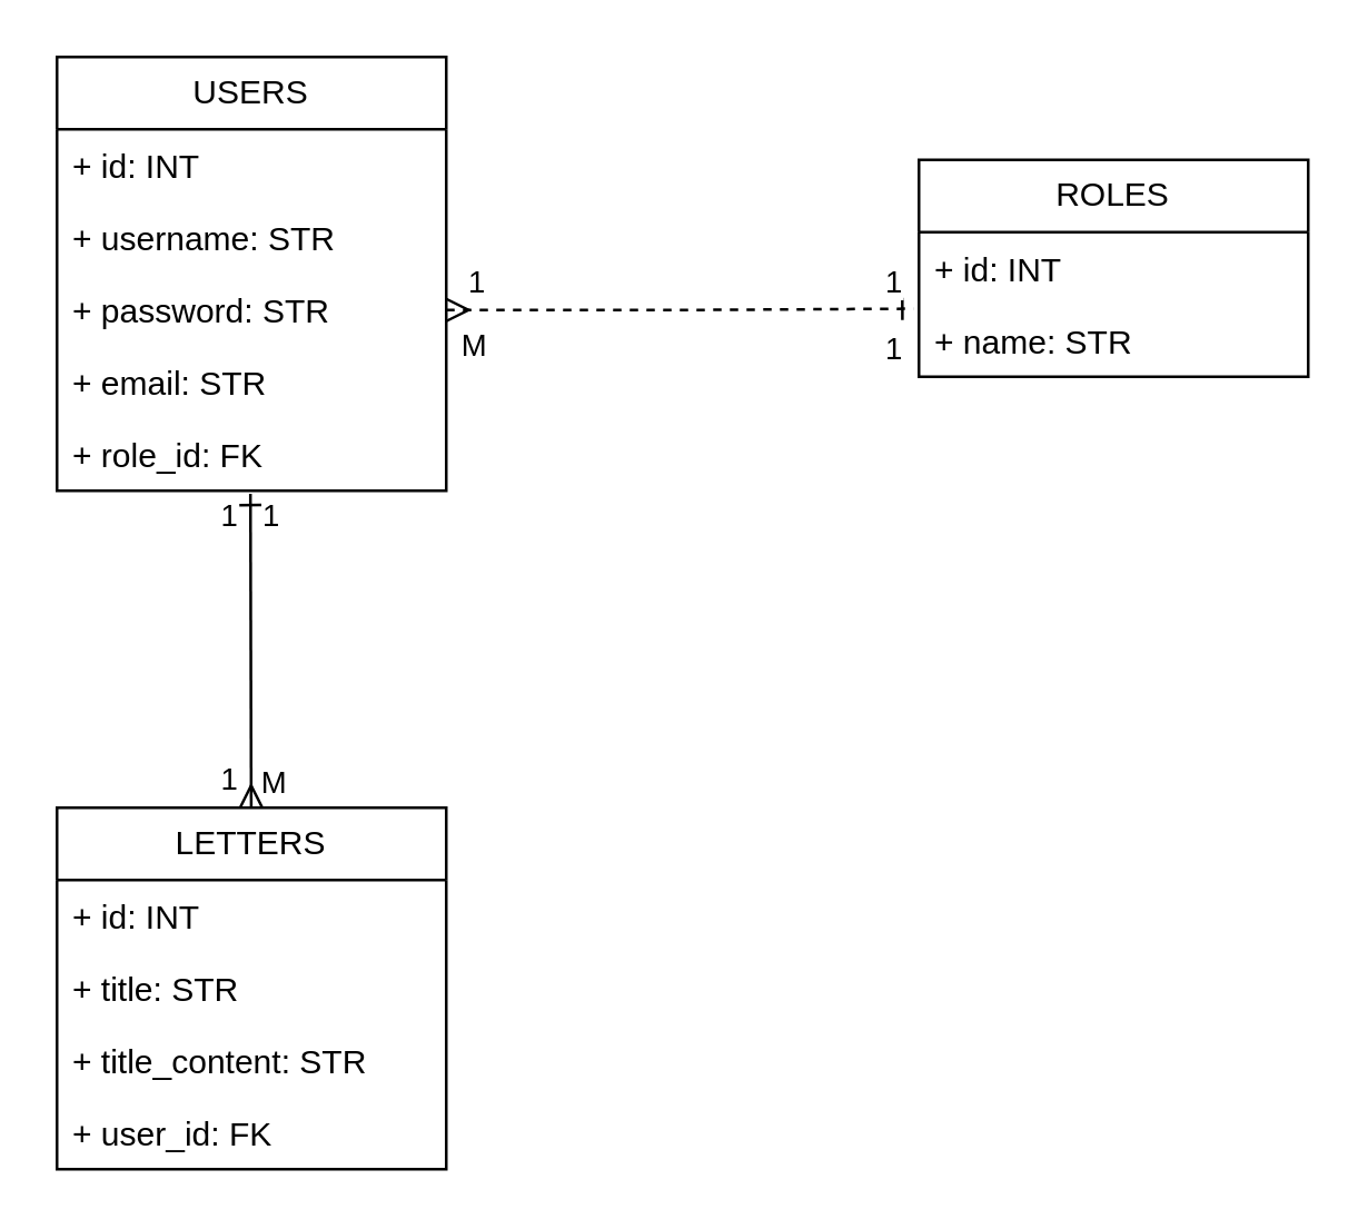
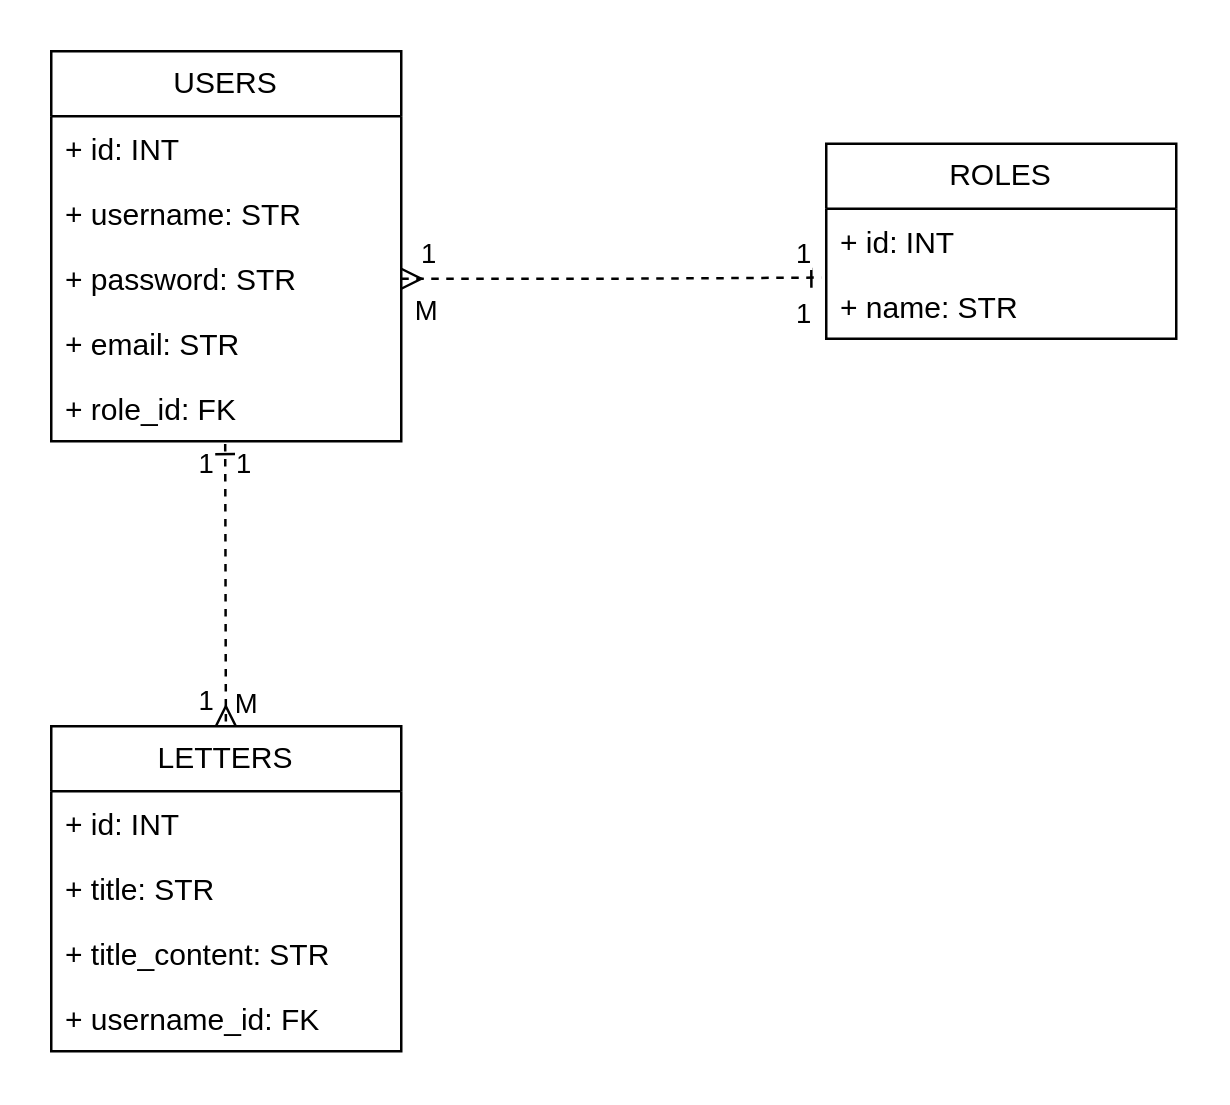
  <mxCell id="0" />
  <mxCell id="1" parent="0" />
  <mxCell id="2" value="USERS" style="swimlane;fontStyle=0;childLayout=stackLayout;horizontal=1;startSize=26;fillColor=none;horizontalStack=0;resizeParent=1;resizeParentMax=0;resizeLast=0;collapsible=1;marginBottom=0;whiteSpace=wrap;html=1;" vertex="1" parent="1"><mxGeometry x="20" y="20" width="140" height="156" as="geometry" /></mxCell>
  <mxCell id="3" value="+ id: INT" style="text;strokeColor=none;fillColor=none;align=left;verticalAlign=top;spacingLeft=4;spacingRight=4;overflow=hidden;rotatable=0;points=[[0,0.5],[1,0.5]];portConstraint=eastwest;whiteSpace=wrap;html=1;" vertex="1" parent="2"><mxGeometry y="26" width="140" height="26" as="geometry" /></mxCell>
  <mxCell id="4" value="+ username: STR" style="text;strokeColor=none;fillColor=none;align=left;verticalAlign=top;spacingLeft=4;spacingRight=4;overflow=hidden;rotatable=0;points=[[0,0.5],[1,0.5]];portConstraint=eastwest;whiteSpace=wrap;html=1;" vertex="1" parent="2"><mxGeometry y="52" width="140" height="26" as="geometry" /></mxCell>
  <mxCell id="5" value="+ password: STR" style="text;strokeColor=none;fillColor=none;align=left;verticalAlign=top;spacingLeft=4;spacingRight=4;overflow=hidden;rotatable=0;points=[[0,0.5],[1,0.5]];portConstraint=eastwest;whiteSpace=wrap;html=1;" vertex="1" parent="2"><mxGeometry y="78" width="140" height="26" as="geometry" /></mxCell>
  <mxCell id="6" value="+ email: STR" style="text;strokeColor=none;fillColor=none;align=left;verticalAlign=top;spacingLeft=4;spacingRight=4;overflow=hidden;rotatable=0;points=[[0,0.5],[1,0.5]];portConstraint=eastwest;whiteSpace=wrap;html=1;" vertex="1" parent="2"><mxGeometry y="104" width="140" height="26" as="geometry" /></mxCell>
  <mxCell id="7" value="+ role_id: FK&amp;nbsp;" style="text;strokeColor=none;fillColor=none;align=left;verticalAlign=top;spacingLeft=4;spacingRight=4;overflow=hidden;rotatable=0;points=[[0,0.5],[1,0.5]];portConstraint=eastwest;whiteSpace=wrap;html=1;" vertex="1" parent="2"><mxGeometry y="130" width="140" height="26" as="geometry" /></mxCell>
  <mxCell id="8" value="ROLES" style="swimlane;fontStyle=0;childLayout=stackLayout;horizontal=1;startSize=26;fillColor=none;horizontalStack=0;resizeParent=1;resizeParentMax=0;resizeLast=0;collapsible=1;marginBottom=0;whiteSpace=wrap;html=1;" vertex="1" parent="1"><mxGeometry x="330" y="57" width="140" height="78" as="geometry" /></mxCell>
  <mxCell id="9" value="+ id: INT" style="text;strokeColor=none;fillColor=none;align=left;verticalAlign=top;spacingLeft=4;spacingRight=4;overflow=hidden;rotatable=0;points=[[0,0.5],[1,0.5]];portConstraint=eastwest;whiteSpace=wrap;html=1;" vertex="1" parent="8"><mxGeometry y="26" width="140" height="26" as="geometry" /></mxCell>
  <mxCell id="10" value="+ name: STR" style="text;strokeColor=none;fillColor=none;align=left;verticalAlign=top;spacingLeft=4;spacingRight=4;overflow=hidden;rotatable=0;points=[[0,0.5],[1,0.5]];portConstraint=eastwest;whiteSpace=wrap;html=1;" vertex="1" parent="8"><mxGeometry y="52" width="140" height="26" as="geometry" /></mxCell>
  <mxCell id="11" value="LETTERS" style="swimlane;fontStyle=0;childLayout=stackLayout;horizontal=1;startSize=26;fillColor=none;horizontalStack=0;resizeParent=1;resizeParentMax=0;resizeLast=0;collapsible=1;marginBottom=0;whiteSpace=wrap;html=1;" vertex="1" parent="1"><mxGeometry x="20" y="290" width="140" height="130" as="geometry" /></mxCell>
  <mxCell id="12" value="+ id: INT" style="text;strokeColor=none;fillColor=none;align=left;verticalAlign=top;spacingLeft=4;spacingRight=4;overflow=hidden;rotatable=0;points=[[0,0.5],[1,0.5]];portConstraint=eastwest;whiteSpace=wrap;html=1;" vertex="1" parent="11"><mxGeometry y="26" width="140" height="26" as="geometry" /></mxCell>
  <mxCell id="13" value="+ title: STR" style="text;strokeColor=none;fillColor=none;align=left;verticalAlign=top;spacingLeft=4;spacingRight=4;overflow=hidden;rotatable=0;points=[[0,0.5],[1,0.5]];portConstraint=eastwest;whiteSpace=wrap;html=1;" vertex="1" parent="11"><mxGeometry y="52" width="140" height="26" as="geometry" /></mxCell>
  <mxCell id="14" value="+ title_content: STR" style="text;strokeColor=none;fillColor=none;align=left;verticalAlign=top;spacingLeft=4;spacingRight=4;overflow=hidden;rotatable=0;points=[[0,0.5],[1,0.5]];portConstraint=eastwest;whiteSpace=wrap;html=1;" vertex="1" parent="11"><mxGeometry y="78" width="140" height="26" as="geometry" /></mxCell>
- <mxCell id="15" value="+ user_id: FK&amp;nbsp;" style="text;strokeColor=none;fillColor=none;align=left;verticalAlign=top;spacingLeft=4;spacingRight=4;overflow=hidden;rotatable=0;points=[[0,0.5],[1,0.5]];portConstraint=eastwest;whiteSpace=wrap;html=1;" vertex="1" parent="11"><mxGeometry y="104" width="140" height="26" as="geometry" /></mxCell>
+ <mxCell id="15" value="+ username_id: FK&amp;nbsp;" style="text;strokeColor=none;fillColor=none;align=left;verticalAlign=top;spacingLeft=4;spacingRight=4;overflow=hidden;rotatable=0;points=[[0,0.5],[1,0.5]];portConstraint=eastwest;whiteSpace=wrap;html=1;" vertex="1" parent="11"><mxGeometry y="104" width="140" height="26" as="geometry" /></mxCell>
  <mxCell id="16" style="edgeStyle=orthogonalEdgeStyle;rounded=0;orthogonalLoop=1;jettySize=auto;html=1;exitX=1;exitY=0.5;exitDx=0;exitDy=0;entryX=-0.014;entryY=0.059;entryDx=0;entryDy=0;entryPerimeter=0;endArrow=ERone;endFill=0;startArrow=ERmany;startFill=0;dashed=1;" edge="1" parent="1" source="5" target="10"><mxGeometry relative="1" as="geometry" /></mxCell>
  <mxCell id="17" value="1" style="edgeLabel;html=1;align=center;verticalAlign=middle;resizable=0;points=[];" vertex="1" connectable="0" parent="16"><mxGeometry x="-0.738" y="-2" relative="1" as="geometry"><mxPoint x="-12" y="-13" as="offset" /></mxGeometry></mxCell>
  <mxCell id="18" value="1" style="edgeLabel;html=1;align=center;verticalAlign=middle;resizable=0;points=[];" vertex="1" connectable="0" parent="16"><mxGeometry x="-0.771" relative="1" as="geometry"><mxPoint x="141" y="-11" as="offset" /></mxGeometry></mxCell>
  <mxCell id="19" value="1" style="edgeLabel;html=1;align=center;verticalAlign=middle;resizable=0;points=[];" vertex="1" connectable="0" parent="16"><mxGeometry x="-0.866" y="1" relative="1" as="geometry"><mxPoint x="149" y="14" as="offset" /></mxGeometry></mxCell>
  <mxCell id="20" value="M" style="edgeLabel;html=1;align=center;verticalAlign=middle;resizable=0;points=[];" vertex="1" connectable="0" parent="16"><mxGeometry x="0.367" relative="1" as="geometry"><mxPoint x="-105" y="13" as="offset" /></mxGeometry></mxCell>
- <mxCell id="21" value="" style="endArrow=ERmany;html=1;rounded=0;exitX=0.497;exitY=1.044;exitDx=0;exitDy=0;exitPerimeter=0;endFill=0;startArrow=ERone;startFill=0;" edge="1" parent="1" source="7" target="11"><mxGeometry relative="1" as="geometry"><mxPoint x="250" y="230" as="sourcePoint" /><mxPoint x="290" y="220" as="targetPoint" /></mxGeometry></mxCell>
+ <mxCell id="21" value="" style="endArrow=ERmany;html=1;rounded=0;exitX=0.497;exitY=1.044;exitDx=0;exitDy=0;exitPerimeter=0;endFill=0;startArrow=ERone;startFill=0;dashed=1;" edge="1" parent="1" source="7" target="11"><mxGeometry relative="1" as="geometry"><mxPoint x="250" y="230" as="sourcePoint" /><mxPoint x="290" y="220" as="targetPoint" /></mxGeometry></mxCell>
  <mxCell id="22" value="1" style="edgeLabel;html=1;align=center;verticalAlign=middle;resizable=0;points=[];" vertex="1" connectable="0" parent="21"><mxGeometry x="-0.727" y="-1" relative="1" as="geometry"><mxPoint x="-7" y="-8" as="offset" /></mxGeometry></mxCell>
  <mxCell id="23" value="M" style="edgeLabel;html=1;align=center;verticalAlign=middle;resizable=0;points=[];" vertex="1" connectable="0" parent="21"><mxGeometry x="0.843" y="-1" relative="1" as="geometry"><mxPoint x="9" y="-1" as="offset" /></mxGeometry></mxCell>
  <mxCell id="24" value="1" style="edgeLabel;html=1;align=center;verticalAlign=middle;resizable=0;points=[];" vertex="1" connectable="0" parent="21"><mxGeometry x="-0.696" y="1" relative="1" as="geometry"><mxPoint x="6" y="-10" as="offset" /></mxGeometry></mxCell>
  <mxCell id="25" value="1" style="edgeLabel;html=1;align=center;verticalAlign=middle;resizable=0;points=[];" vertex="1" connectable="0" parent="21"><mxGeometry x="0.428" relative="1" as="geometry"><mxPoint x="-8" y="21" as="offset" /></mxGeometry></mxCell>
